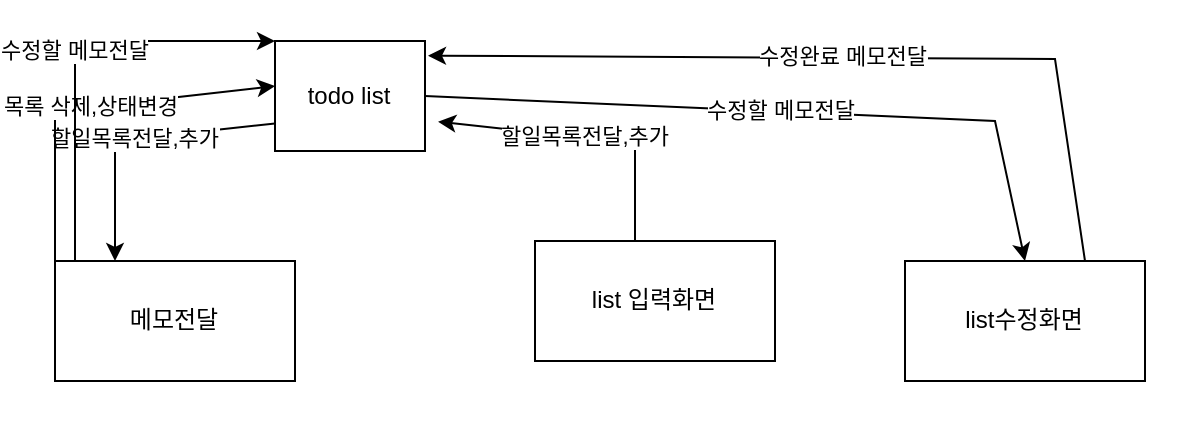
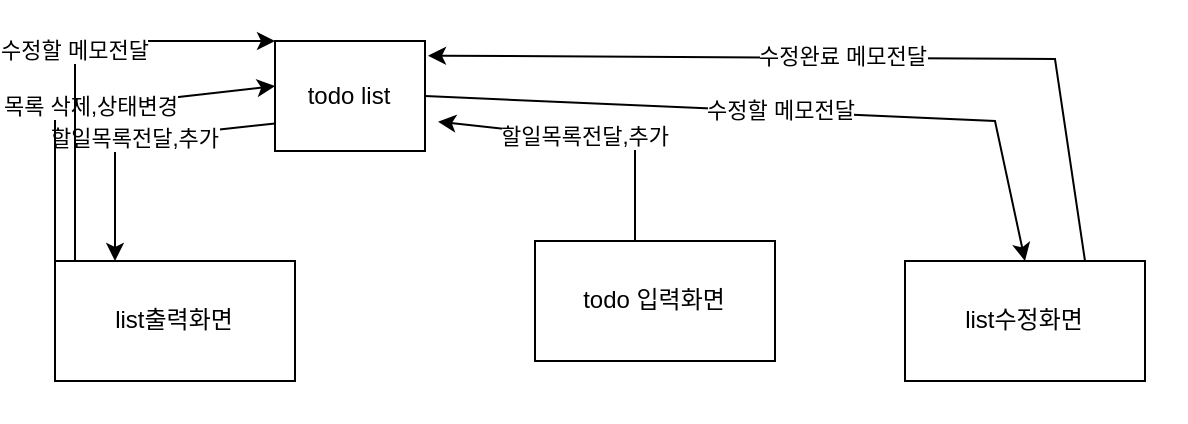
  <mxCell id="0" />
  <mxCell id="1" parent="0" />
  <mxCell id="2" value="todo list" style="rounded=0;whiteSpace=wrap;html=1;" vertex="1" parent="1"><mxGeometry x="130" y="20" width="75" height="55" as="geometry" /></mxCell>
- <mxCell id="3" value="메모전달" style="rounded=0;whiteSpace=wrap;html=1;" vertex="1" parent="1"><mxGeometry x="20" y="130" width="120" height="60" as="geometry" /></mxCell>
- <mxCell id="4" value="list 입력화면" style="rounded=0;whiteSpace=wrap;html=1;" vertex="1" parent="1"><mxGeometry x="260" y="120" width="120" height="60" as="geometry" /></mxCell>
+ <mxCell id="3" value="list출력화면" style="rounded=0;whiteSpace=wrap;html=1;" vertex="1" parent="1"><mxGeometry x="20" y="130" width="120" height="60" as="geometry" /></mxCell>
+ <mxCell id="4" value="todo 입력화면" style="rounded=0;whiteSpace=wrap;html=1;" vertex="1" parent="1"><mxGeometry x="260" y="120" width="120" height="60" as="geometry" /></mxCell>
  <mxCell id="5" value="할일목록전달,추가" style="endArrow=classic;html=1;rounded=0;entryX=1.087;entryY=0.733;entryDx=0;entryDy=0;entryPerimeter=0;" edge="1" parent="1" target="2"><mxGeometry width="50" height="50" relative="1" as="geometry"><mxPoint x="310" y="120" as="sourcePoint" /><mxPoint x="360" y="70" as="targetPoint" /><Array as="points"><mxPoint x="310" y="71" /></Array></mxGeometry></mxCell>
  <mxCell id="6" value="할일목록전달,추가" style="endArrow=classic;html=1;rounded=0;exitX=0;exitY=0.75;exitDx=0;exitDy=0;entryX=0.25;entryY=0;entryDx=0;entryDy=0;" edge="1" parent="1" source="2" target="3"><mxGeometry width="50" height="50" relative="1" as="geometry"><mxPoint x="310" y="120" as="sourcePoint" /><mxPoint x="360" y="70" as="targetPoint" /><Array as="points"><mxPoint x="50" y="70" /></Array></mxGeometry></mxCell>
  <mxCell id="7" value="목록 삭제,상태변경" style="endArrow=classic;html=1;rounded=0;exitX=0;exitY=0;exitDx=0;exitDy=0;entryX=0;entryY=0.41;entryDx=0;entryDy=0;entryPerimeter=0;" edge="1" parent="1" source="3" target="2"><mxGeometry width="50" height="50" relative="1" as="geometry"><mxPoint x="310" y="120" as="sourcePoint" /><mxPoint x="360" y="70" as="targetPoint" /><Array as="points"><mxPoint x="20" y="55" /></Array></mxGeometry></mxCell>
  <mxCell id="8" value="list수정화면" style="rounded=0;whiteSpace=wrap;html=1;" vertex="1" parent="1"><mxGeometry x="445" y="130" width="120" height="60" as="geometry" /></mxCell>
  <mxCell id="9" value="수정할 메모전달" style="endArrow=classic;html=1;rounded=0;exitX=1;exitY=0.5;exitDx=0;exitDy=0;entryX=0.5;entryY=0;entryDx=0;entryDy=0;" edge="1" parent="1" source="2" target="8"><mxGeometry width="50" height="50" relative="1" as="geometry"><mxPoint x="310" y="120" as="sourcePoint" /><mxPoint x="360" y="70" as="targetPoint" /><Array as="points"><mxPoint x="490" y="60" /></Array></mxGeometry></mxCell>
  <mxCell id="10" value="수정할 메모전달" style="endArrow=classic;html=1;rounded=0;entryX=0;entryY=0;entryDx=0;entryDy=0;" edge="1" parent="1" target="2"><mxGeometry width="50" height="50" relative="1" as="geometry"><mxPoint x="30" y="130" as="sourcePoint" /><mxPoint x="130" y="60" as="targetPoint" /><Array as="points"><mxPoint x="30" y="20" /></Array></mxGeometry></mxCell>
  <mxCell id="11" value="수정완료 메모전달" style="endArrow=classic;html=1;rounded=0;exitX=0.75;exitY=0;exitDx=0;exitDy=0;entryX=1.02;entryY=0.133;entryDx=0;entryDy=0;entryPerimeter=0;" edge="1" parent="1" source="8" target="2"><mxGeometry width="50" height="50" relative="1" as="geometry"><mxPoint x="310" y="120" as="sourcePoint" /><mxPoint x="360" y="70" as="targetPoint" /><Array as="points"><mxPoint x="520" y="29" /></Array></mxGeometry></mxCell>
